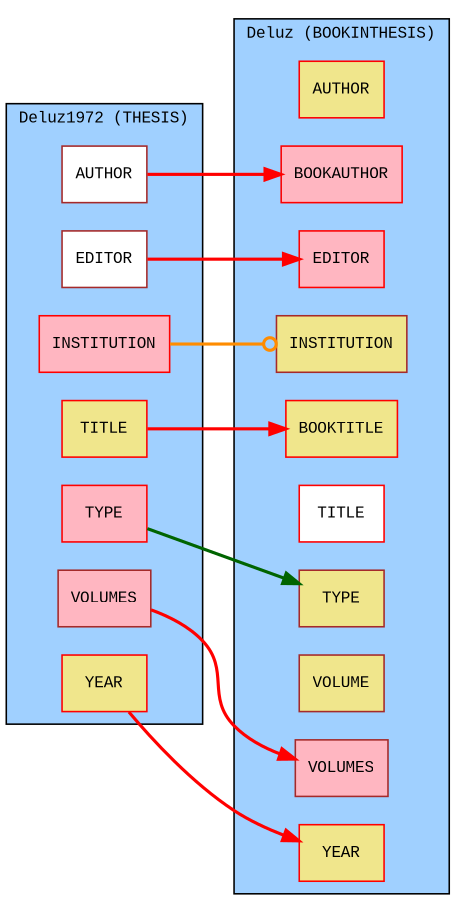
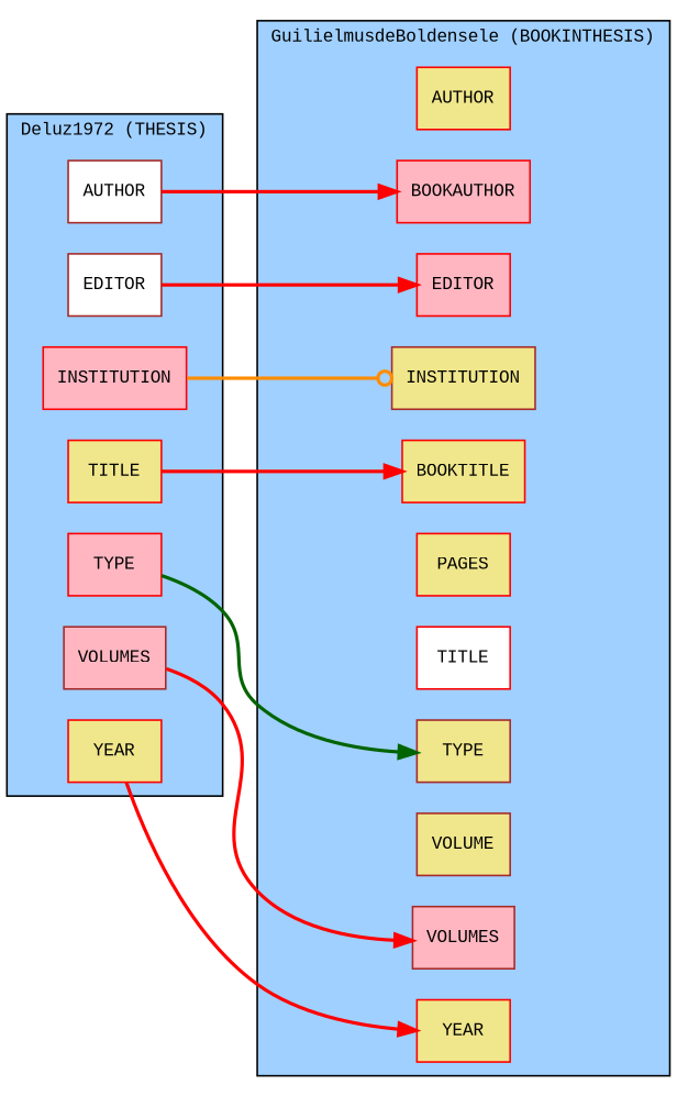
  digraph {
    compound=true
    fontname="Liberation Mono"
    rankdir=LR
    style=filled
    node [color=red fillcolor=khaki fontname="Liberation Mono" fontsize=10 shape=box style=filled]
    edge [arrowhead=normal color=red fontname="Liberation Mono" penwidth=2.0 style=solid]
    n1 [color=brown fillcolor=white label=AUTHOR]
    n2 [color=brown fillcolor=white label=EDITOR]
    n3 [fillcolor=lightpink label=INSTITUTION]
    n4 [label=TITLE]
    n5 [fillcolor=lightpink label=TYPE]
    n6 [color=brown fillcolor=lightpink label=VOLUMES]
    n7 [label=YEAR]
    n8 [label=AUTHOR]
    n9 [fillcolor=lightpink label=BOOKAUTHOR]
    n10 [label=BOOKTITLE]
    n11 [fillcolor=lightpink label=EDITOR]
    n12 [color=brown label=INSTITUTION]
+   n13 [label=PAGES]
    n14 [fillcolor=white label=TITLE]
    n15 [color=brown label=TYPE]
    n16 [color=brown label=VOLUME]
    n17 [color=brown fillcolor=lightpink label=VOLUMES]
    n18 [label=YEAR]
    subgraph cluster_1 {
      fillcolor="#a0d0ff"
      fontsize=10
      label="Deluz1972 (THESIS)"
      n1
      n2
      n3
      n4
      n5
      n6
      n7
    }
    subgraph cluster_2 {
      fillcolor="#a0d0ff"
      fontsize=10
-     label="Deluz (BOOKINTHESIS)"
+     label="GuilielmusdeBoldensele (BOOKINTHESIS)"
      n8
      n9
      n10
      n11
      n12
+     n13
      n14
      n15
      n16
      n17
      n18
    }
    n1 -> n9
    n2 -> n11
    n3 -> n12 [arrowhead=odot color=darkorange style=bold]
    n4 -> n10
    n5 -> n15 [color=darkgreen]
    n6 -> n17 [style=bold]
    n7 -> n18
  }
